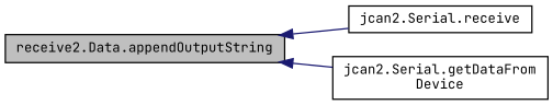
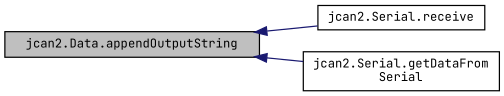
  digraph {
    fontname="JetBrains Mono"
    rankdir=LR
    node [color=black fillcolor=white fontname="JetBrains Mono" fontsize=10 shape=record style=filled]
    edge [color=midnightblue dir=back fontname="JetBrains Mono" fontsize=10 labelfontname=Helvetica labelfontsize=10 style=solid]
-   n1 [fillcolor=grey75 fontcolor=black height=0.2 label="receive2.Data.appendOutputString" width=0.4]
+   n1 [fillcolor=grey75 fontcolor=black height=0.2 label="jcan2.Data.appendOutputString" width=0.4]
    n2 [height=0.2 label="jcan2.Serial.receive" width=0.4]
-   n3 [height=0.2 label="jcan2.Serial.getDataFrom\lDevice" width=0.4]
+   n3 [height=0.2 label="jcan2.Serial.getDataFrom\lSerial" width=0.4]
    n1 -> n2
    n1 -> n3
  }
